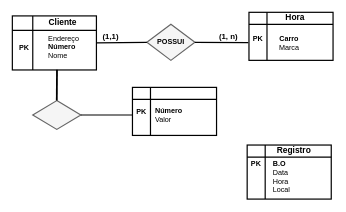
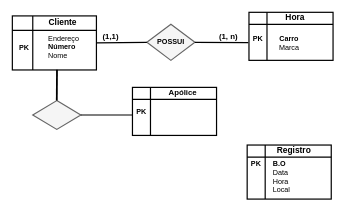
  <mxCell id="0" />
  <mxCell id="1" parent="0" />
  <mxCell id="2" value="" style="rhombus;whiteSpace=wrap;html=1;strokeWidth=2;fontSize=14;align=left;fillColor=#f5f5f5;strokeColor=#666666;fontColor=#333333;" parent="1" vertex="1"><mxGeometry x="244" y="40" width="80" height="60" as="geometry" /></mxCell>
  <mxCell id="3" value="" style="endArrow=none;html=1;fontSize=14;exitX=1;exitY=0.5;exitDx=0;exitDy=0;strokeWidth=2;entryX=-0.008;entryY=0.629;entryDx=0;entryDy=0;entryPerimeter=0;" parent="1" source="2" target="17" edge="1"><mxGeometry width="50" height="50" relative="1" as="geometry"><mxPoint x="324" y="61" as="sourcePoint" /><mxPoint x="394" y="71" as="targetPoint" /></mxGeometry></mxCell>
  <mxCell id="4" value="" style="endArrow=none;html=1;fontSize=14;exitX=1;exitY=0.5;exitDx=0;exitDy=0;entryX=0;entryY=0.5;entryDx=0;entryDy=0;strokeWidth=2;" parent="1" source="11" target="2" edge="1"><mxGeometry width="50" height="50" relative="1" as="geometry"><mxPoint x="164" y="111" as="sourcePoint" /><mxPoint x="214" y="61" as="targetPoint" /></mxGeometry></mxCell>
  <mxCell id="5" value="&lt;span style=&quot;font-size: 12px&quot;&gt;&lt;b&gt;POSSUI&lt;/b&gt;&lt;/span&gt;" style="text;html=1;strokeColor=none;fillColor=none;align=center;verticalAlign=middle;whiteSpace=wrap;rounded=0;fontSize=12;" parent="1" vertex="1"><mxGeometry x="264" y="59" width="40" height="20" as="geometry" /></mxCell>
  <mxCell id="6" value="&lt;b&gt;(1, n)&lt;/b&gt;" style="text;html=1;strokeColor=none;fillColor=none;align=center;verticalAlign=middle;whiteSpace=wrap;rounded=0;fontSize=13;" parent="1" vertex="1"><mxGeometry x="360" y="50" width="40" height="20" as="geometry" /></mxCell>
  <mxCell id="7" value="&lt;b&gt;(1,1)&lt;/b&gt;" style="text;html=1;strokeColor=none;fillColor=none;align=center;verticalAlign=middle;whiteSpace=wrap;rounded=0;fontSize=13;" parent="1" vertex="1"><mxGeometry x="164" y="50" width="40" height="20" as="geometry" /></mxCell>
  <mxCell id="8" value="" style="rhombus;whiteSpace=wrap;html=1;strokeWidth=2;fontSize=13;align=left;fillColor=#f5f5f5;strokeColor=#666666;fontColor=#333333;" parent="1" vertex="1"><mxGeometry x="54" y="167" width="80" height="48" as="geometry" /></mxCell>
  <mxCell id="9" value="" style="endArrow=none;html=1;strokeWidth=2;fontSize=12;entryX=0;entryY=0.75;entryDx=0;entryDy=0;exitX=1;exitY=0.5;exitDx=0;exitDy=0;" parent="1" source="8" target="24" edge="1"><mxGeometry width="50" height="50" relative="1" as="geometry"><mxPoint x="144" y="191" as="sourcePoint" /><mxPoint x="204" y="176" as="targetPoint" /></mxGeometry></mxCell>
  <mxCell id="10" value="" style="group;strokeWidth=2;" parent="1" vertex="1" connectable="0"><mxGeometry x="20" y="26" width="140" height="90" as="geometry" /></mxCell>
  <mxCell id="11" value="" style="shape=internalStorage;whiteSpace=wrap;html=1;backgroundOutline=1;dx=34;dy=24;fontColor=#333333;fillColor=none;strokeColor=#030303;strokeWidth=2;" parent="10" vertex="1"><mxGeometry width="140" height="90" as="geometry" /></mxCell>
  <mxCell id="12" value="Cliente" style="text;html=1;strokeColor=none;fillColor=none;align=center;verticalAlign=middle;whiteSpace=wrap;rounded=0;fontSize=14;fontStyle=1" parent="10" vertex="1"><mxGeometry x="64" y="4" width="40" height="12.857" as="geometry" /></mxCell>
  <mxCell id="13" value="PK" style="text;html=1;strokeColor=none;fillColor=none;align=center;verticalAlign=middle;whiteSpace=wrap;rounded=0;fontStyle=1" parent="10" vertex="1"><mxGeometry y="43.997" width="40" height="18" as="geometry" /></mxCell>
  <mxCell id="14" value="Endereço&lt;br&gt;&lt;b&gt;Número&lt;/b&gt;&lt;br&gt;Nome" style="text;html=1;strokeColor=none;fillColor=none;align=left;verticalAlign=middle;whiteSpace=wrap;rounded=0;spacingTop=0;spacing=2;perimeterSpacing=0;" parent="10" vertex="1"><mxGeometry x="58" y="31.709" width="80" height="40" as="geometry" /></mxCell>
  <mxCell id="15" value="" style="endArrow=none;html=1;fontSize=12;exitX=0.5;exitY=0;exitDx=0;exitDy=0;strokeWidth=3;entryX=0.531;entryY=0.995;entryDx=0;entryDy=0;entryPerimeter=0;" parent="1" source="8" target="11" edge="1"><mxGeometry width="50" height="50" relative="1" as="geometry"><mxPoint x="94" y="157" as="sourcePoint" /><mxPoint x="95" y="141" as="targetPoint" /></mxGeometry></mxCell>
  <mxCell id="16" value="" style="group" parent="1" vertex="1" connectable="0"><mxGeometry x="414" y="20" width="140" height="80" as="geometry" /></mxCell>
  <mxCell id="17" value="" style="shape=internalStorage;whiteSpace=wrap;html=1;backgroundOutline=1;dx=30;dy=20;fillColor=none;strokeWidth=2;" parent="16" vertex="1"><mxGeometry width="140.0" height="80" as="geometry" /></mxCell>
  <mxCell id="18" value="Hora" style="text;html=1;strokeColor=none;fillColor=none;align=center;verticalAlign=middle;whiteSpace=wrap;rounded=0;fontStyle=1;fontSize=14;" parent="16" vertex="1"><mxGeometry x="57" y="2.57" width="40" height="11.429" as="geometry" /></mxCell>
  <mxCell id="19" value="&lt;b&gt;Carro&lt;/b&gt;&lt;br&gt;&lt;div style=&quot;text-align: left&quot;&gt;&lt;span&gt;Marca&lt;/span&gt;&lt;/div&gt;" style="text;html=1;strokeColor=none;fillColor=none;align=center;verticalAlign=middle;whiteSpace=wrap;rounded=0;" parent="16" vertex="1"><mxGeometry x="37" y="36.14" width="60.0" height="29.86" as="geometry" /></mxCell>
  <mxCell id="20" value="&lt;b&gt;PK&lt;/b&gt;" style="text;html=1;strokeColor=none;fillColor=none;align=center;verticalAlign=middle;whiteSpace=wrap;rounded=0;" parent="16" vertex="1"><mxGeometry y="34.14" width="30" height="20" as="geometry" /></mxCell>
  <mxCell id="21" value="" style="shape=internalStorage;whiteSpace=wrap;html=1;backgroundOutline=1;dx=30;dy=20;fillColor=none;strokeWidth=2;" parent="1" vertex="1"><mxGeometry x="220" y="145" width="140" height="80" as="geometry" /></mxCell>
- <mxCell id="23" value="&lt;b&gt;Número&lt;/b&gt;&lt;br&gt;Valor" style="text;html=1;strokeColor=none;fillColor=none;align=left;verticalAlign=middle;whiteSpace=wrap;rounded=0;" parent="1" vertex="1"><mxGeometry x="256" y="171" width="66" height="40" as="geometry" /></mxCell>
+ <mxCell id="22" value="Apólice" style="text;html=1;strokeColor=none;fillColor=none;align=center;verticalAlign=middle;whiteSpace=wrap;rounded=0;fontStyle=1;fontSize=13;" parent="1" vertex="1"><mxGeometry x="284" y="144" width="40" height="20" as="geometry" /></mxCell>
  <mxCell id="24" value="&lt;b&gt;PK&lt;/b&gt;" style="text;html=1;strokeColor=none;fillColor=none;align=center;verticalAlign=middle;whiteSpace=wrap;rounded=0;" parent="1" vertex="1"><mxGeometry x="220" y="176" width="30" height="20" as="geometry" /></mxCell>
  <mxCell id="25" value="" style="group" parent="1" vertex="1" connectable="0"><mxGeometry x="411" y="241" width="140" height="90" as="geometry" /></mxCell>
  <mxCell id="26" value="" style="group" parent="25" vertex="1" connectable="0"><mxGeometry width="140" height="90" as="geometry" /></mxCell>
  <mxCell id="27" value="" style="shape=internalStorage;whiteSpace=wrap;html=1;backgroundOutline=1;dx=30;dy=20;fillColor=none;strokeWidth=2;" parent="26" vertex="1"><mxGeometry width="140" height="90" as="geometry" /></mxCell>
  <mxCell id="28" value="Registro" style="text;html=1;strokeColor=none;fillColor=none;align=center;verticalAlign=middle;whiteSpace=wrap;rounded=0;fontStyle=1;fontSize=14;" parent="26" vertex="1"><mxGeometry x="58" y="2" width="40" height="12.857" as="geometry" /></mxCell>
  <mxCell id="29" value="&lt;b&gt;B.O&lt;/b&gt;&amp;nbsp;&lt;br&gt;Data&lt;br&gt;Hora&lt;br&gt;Local" style="text;html=1;strokeColor=none;fillColor=none;align=left;verticalAlign=middle;whiteSpace=wrap;rounded=0;" parent="26" vertex="1"><mxGeometry x="41" y="21" width="70" height="63" as="geometry" /></mxCell>
  <mxCell id="30" value="&lt;b&gt;PK&lt;/b&gt;" style="text;html=1;strokeColor=none;fillColor=none;align=center;verticalAlign=middle;whiteSpace=wrap;rounded=0;" parent="26" vertex="1"><mxGeometry y="22" width="30" height="20" as="geometry" /></mxCell>
